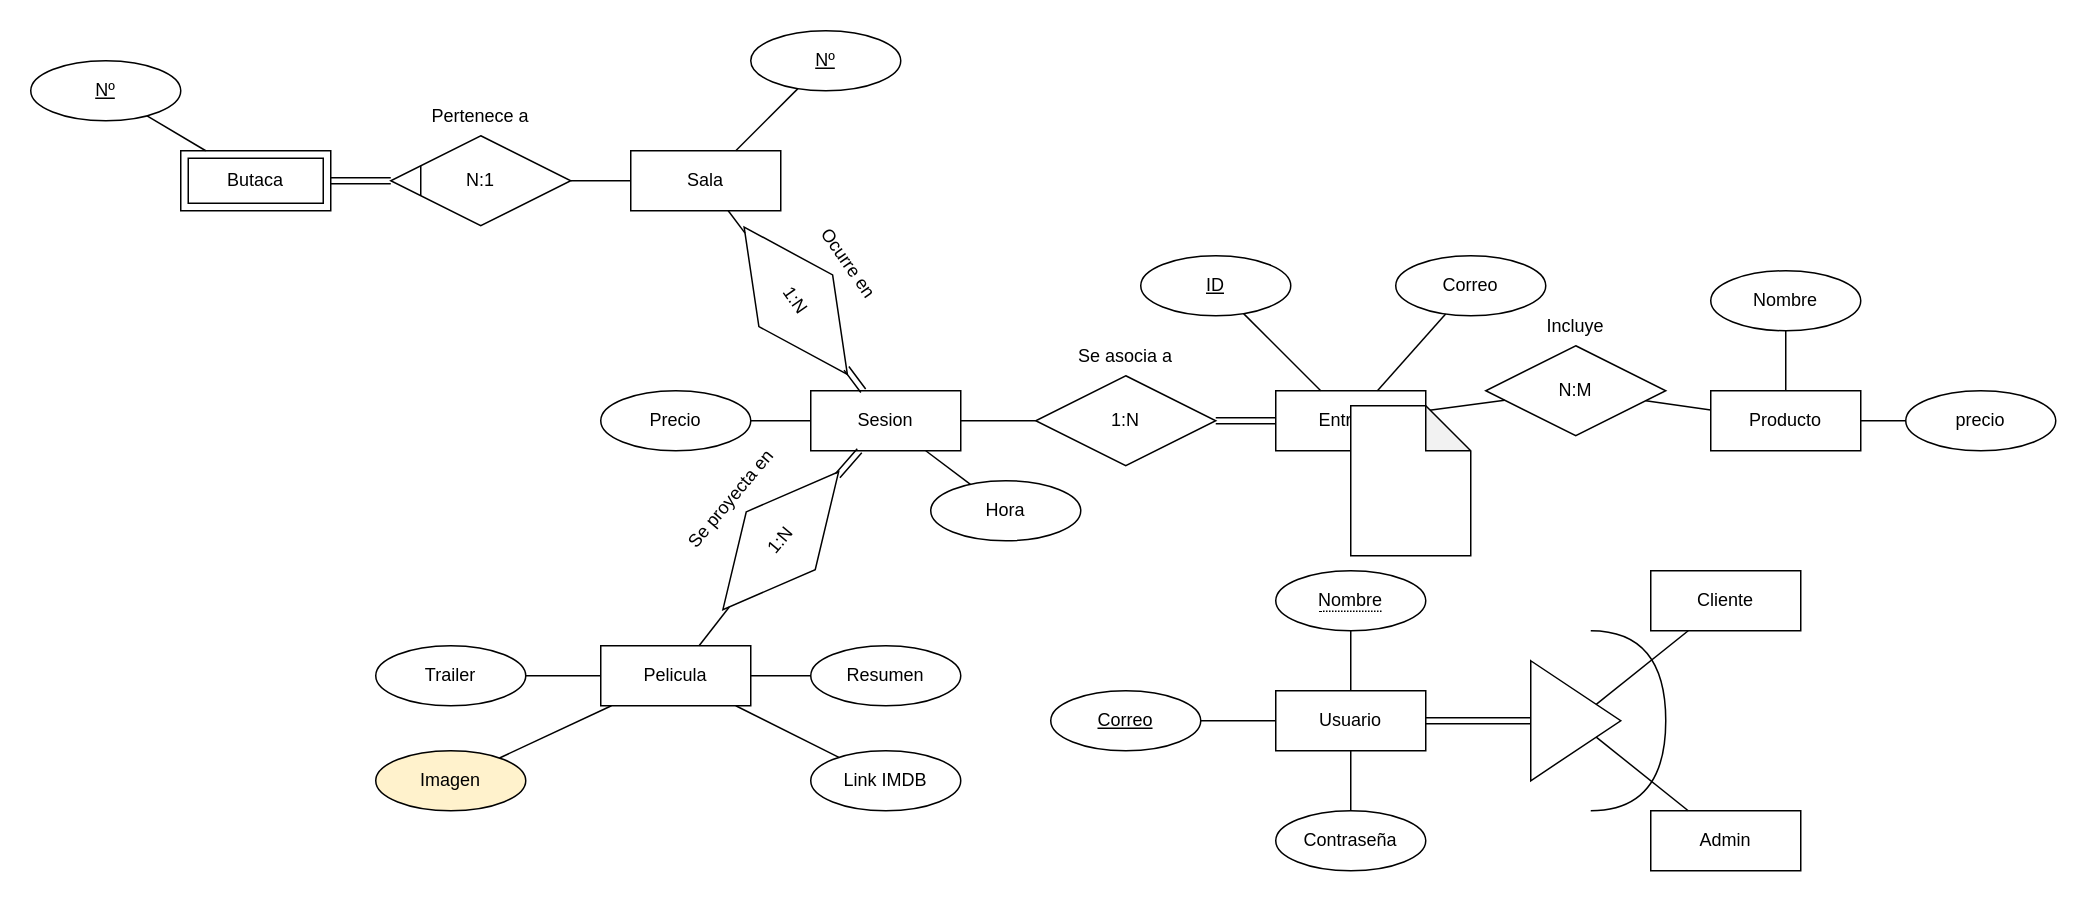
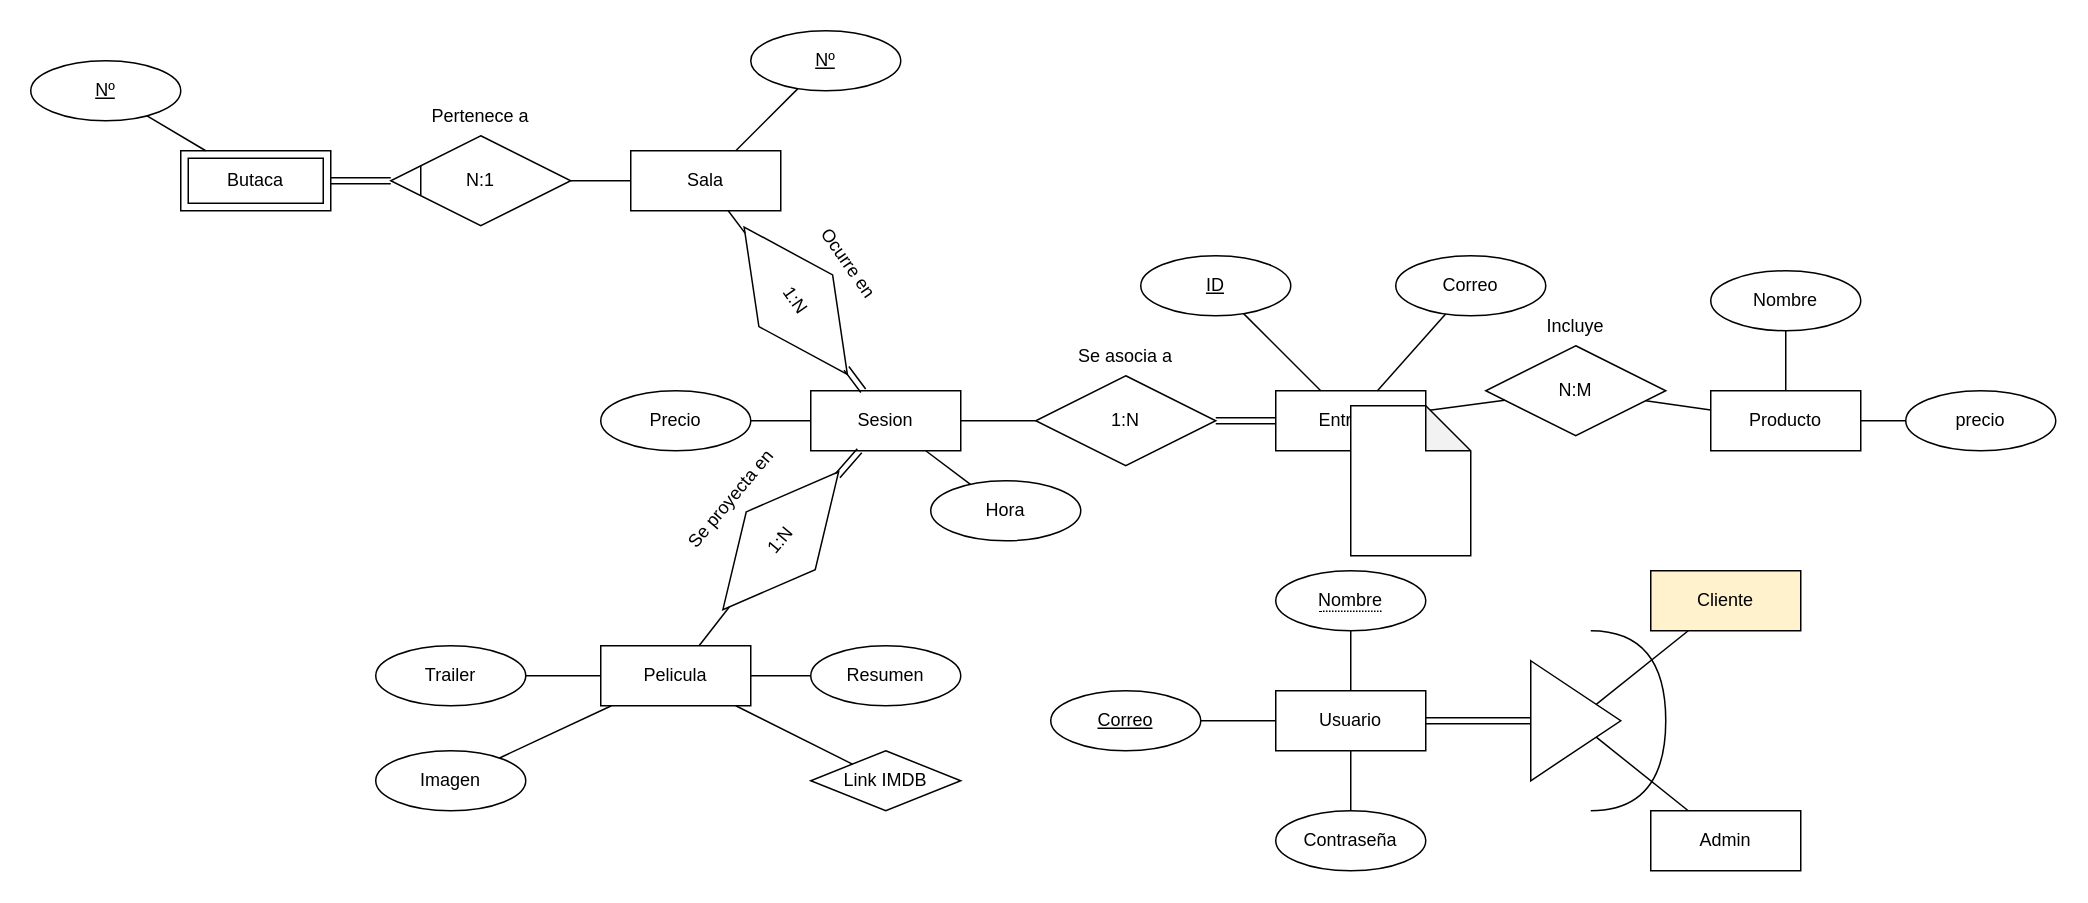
  <mxCell id="0" />
  <mxCell id="1" parent="0" />
  <mxCell id="2" value="Producto" style="whiteSpace=wrap;html=1;align=center;" vertex="1" parent="1"><mxGeometry x="1140" y="260" width="100" height="40" as="geometry" /></mxCell>
  <mxCell id="3" value="Sala" style="whiteSpace=wrap;html=1;align=center;" vertex="1" parent="1"><mxGeometry x="420" y="100" width="100" height="40" as="geometry" /></mxCell>
  <mxCell id="4" value="Pelicula" style="whiteSpace=wrap;html=1;align=center;" vertex="1" parent="1"><mxGeometry x="400" y="430" width="100" height="40" as="geometry" /></mxCell>
  <mxCell id="5" value="Entrada" style="whiteSpace=wrap;html=1;align=center;" vertex="1" parent="1"><mxGeometry x="850" y="260" width="100" height="40" as="geometry" /></mxCell>
  <mxCell id="6" value="Butaca" style="shape=ext;margin=3;double=1;whiteSpace=wrap;html=1;align=center;" vertex="1" parent="1"><mxGeometry x="120" y="100" width="100" height="40" as="geometry" /></mxCell>
  <mxCell id="7" value="" style="endArrow=none;html=1;rounded=0;" edge="1" parent="1" source="11" target="3"><mxGeometry relative="1" as="geometry"><mxPoint x="300" y="170" as="sourcePoint" /><mxPoint x="460" y="170" as="targetPoint" /></mxGeometry></mxCell>
  <mxCell id="8" value="Sesion" style="whiteSpace=wrap;html=1;align=center;" vertex="1" parent="1"><mxGeometry x="540" y="260" width="100" height="40" as="geometry" /></mxCell>
  <mxCell id="9" value="&lt;div&gt;Ocurre en&lt;/div&gt;&lt;div&gt;&lt;br&gt;&lt;/div&gt;&lt;div&gt;&lt;br&gt;&lt;/div&gt;&lt;div&gt;1:N&lt;/div&gt;&lt;div&gt;&lt;br&gt;&lt;/div&gt;&lt;div&gt;&lt;br&gt;&lt;/div&gt;&lt;div&gt;&lt;br&gt;&lt;/div&gt;" style="shape=rhombus;perimeter=rhombusPerimeter;whiteSpace=wrap;html=1;align=center;rotation=55;" vertex="1" parent="1"><mxGeometry x="470" y="170" width="120" height="60" as="geometry" /></mxCell>
  <mxCell id="10" value="" style="group" vertex="1" connectable="0" parent="1"><mxGeometry x="260" y="90" width="120" height="60" as="geometry" /></mxCell>
  <mxCell id="11" value="&lt;div&gt;Pertenece a&lt;/div&gt;&lt;div&gt;&lt;br&gt;&lt;/div&gt;&lt;div&gt;&lt;br&gt;&lt;/div&gt;&lt;div&gt;N:1&lt;/div&gt;&lt;div&gt;&lt;br&gt;&lt;/div&gt;&lt;div&gt;&lt;br&gt;&lt;/div&gt;&lt;div&gt;&lt;br&gt;&lt;/div&gt;" style="shape=rhombus;perimeter=rhombusPerimeter;whiteSpace=wrap;html=1;align=center;" vertex="1" parent="10"><mxGeometry width="120" height="60" as="geometry" /></mxCell>
  <mxCell id="12" value="" style="endArrow=none;html=1;rounded=0;" edge="1" parent="10"><mxGeometry relative="1" as="geometry"><mxPoint x="20" y="40" as="sourcePoint" /><mxPoint x="20" y="20" as="targetPoint" /></mxGeometry></mxCell>
  <mxCell id="13" value="" style="endArrow=none;html=1;rounded=0;" edge="1" parent="1" source="9" target="3"><mxGeometry relative="1" as="geometry"><mxPoint x="550" y="220" as="sourcePoint" /><mxPoint x="710" y="220" as="targetPoint" /></mxGeometry></mxCell>
  <mxCell id="14" value="&lt;div&gt;Se proyecta en&lt;/div&gt;&lt;div&gt;&lt;br&gt;&lt;/div&gt;&lt;div&gt;&lt;br&gt;&lt;/div&gt;&lt;div&gt;1:N&lt;/div&gt;&lt;div&gt;&lt;br&gt;&lt;/div&gt;&lt;div&gt;&lt;br&gt;&lt;/div&gt;&lt;div&gt;&lt;br&gt;&lt;/div&gt;" style="shape=rhombus;perimeter=rhombusPerimeter;whiteSpace=wrap;html=1;align=center;rotation=-50;" vertex="1" parent="1"><mxGeometry x="460" y="330" width="120" height="60" as="geometry" /></mxCell>
  <mxCell id="15" value="" style="endArrow=none;html=1;rounded=0;" edge="1" parent="1" source="14" target="4"><mxGeometry relative="1" as="geometry"><mxPoint x="630" y="430" as="sourcePoint" /><mxPoint x="655" y="470" as="targetPoint" /></mxGeometry></mxCell>
  <mxCell id="16" value="Se asocia a&lt;div&gt;&lt;br&gt;&lt;/div&gt;&lt;div&gt;&lt;br&gt;&lt;/div&gt;&lt;div&gt;1:N&lt;/div&gt;&lt;div&gt;&lt;br&gt;&lt;/div&gt;&lt;div&gt;&lt;br&gt;&lt;/div&gt;&lt;div&gt;&lt;br&gt;&lt;/div&gt;" style="shape=rhombus;perimeter=rhombusPerimeter;whiteSpace=wrap;html=1;align=center;" vertex="1" parent="1"><mxGeometry x="690" y="250" width="120" height="60" as="geometry" /></mxCell>
  <mxCell id="17" value="" style="endArrow=none;html=1;rounded=0;" edge="1" parent="1" source="8" target="16"><mxGeometry relative="1" as="geometry"><mxPoint x="590" y="300" as="sourcePoint" /><mxPoint x="750" y="300" as="targetPoint" /></mxGeometry></mxCell>
  <mxCell id="18" value="Incluye&lt;div&gt;&lt;br&gt;&lt;/div&gt;&lt;div&gt;&lt;br&gt;&lt;/div&gt;&lt;div&gt;N:M&lt;/div&gt;&lt;div&gt;&lt;br&gt;&lt;/div&gt;&lt;div&gt;&lt;br&gt;&lt;/div&gt;&lt;div&gt;&lt;br&gt;&lt;/div&gt;" style="shape=rhombus;perimeter=rhombusPerimeter;whiteSpace=wrap;html=1;align=center;" vertex="1" parent="1"><mxGeometry x="990" y="230" width="120" height="60" as="geometry" /></mxCell>
  <mxCell id="19" value="" style="endArrow=none;html=1;rounded=0;" edge="1" parent="1" source="5" target="18"><mxGeometry relative="1" as="geometry"><mxPoint x="930" y="140" as="sourcePoint" /><mxPoint x="1090" y="140" as="targetPoint" /></mxGeometry></mxCell>
  <mxCell id="20" value="" style="endArrow=none;html=1;rounded=0;" edge="1" parent="1" source="18" target="2"><mxGeometry relative="1" as="geometry"><mxPoint x="930" y="140" as="sourcePoint" /><mxPoint x="1090" y="140" as="targetPoint" /></mxGeometry></mxCell>
  <mxCell id="21" value="" style="shape=link;html=1;rounded=0;" edge="1" parent="1" source="16" target="5"><mxGeometry relative="1" as="geometry"><mxPoint x="830" y="320" as="sourcePoint" /><mxPoint x="990" y="320" as="targetPoint" /></mxGeometry></mxCell>
  <mxCell id="22" value="" style="resizable=0;html=1;whiteSpace=wrap;align=right;verticalAlign=bottom;" connectable="0" vertex="1" parent="21"><mxGeometry x="1" relative="1" as="geometry" /></mxCell>
  <mxCell id="23" value="Hora" style="ellipse;whiteSpace=wrap;html=1;align=center;" vertex="1" parent="1"><mxGeometry x="620" y="320" width="100" height="40" as="geometry" /></mxCell>
  <mxCell id="24" value="" style="endArrow=none;html=1;rounded=0;" edge="1" parent="1" source="8" target="23"><mxGeometry relative="1" as="geometry"><mxPoint x="680" y="290" as="sourcePoint" /><mxPoint x="840" y="290" as="targetPoint" /></mxGeometry></mxCell>
  <mxCell id="25" value="" style="shape=link;html=1;rounded=0;" edge="1" parent="1" source="9" target="8"><mxGeometry relative="1" as="geometry"><mxPoint x="820" y="290" as="sourcePoint" /><mxPoint x="860" y="290" as="targetPoint" /></mxGeometry></mxCell>
  <mxCell id="26" value="" style="resizable=0;html=1;whiteSpace=wrap;align=right;verticalAlign=bottom;" connectable="0" vertex="1" parent="25"><mxGeometry x="1" relative="1" as="geometry" /></mxCell>
  <mxCell id="27" value="" style="shape=link;html=1;rounded=0;" edge="1" parent="1" source="8" target="14"><mxGeometry relative="1" as="geometry"><mxPoint x="830" y="300" as="sourcePoint" /><mxPoint x="870" y="300" as="targetPoint" /></mxGeometry></mxCell>
  <mxCell id="28" value="" style="resizable=0;html=1;whiteSpace=wrap;align=right;verticalAlign=bottom;" connectable="0" vertex="1" parent="27"><mxGeometry x="1" relative="1" as="geometry" /></mxCell>
  <mxCell id="29" value="precio" style="ellipse;whiteSpace=wrap;html=1;align=center;" vertex="1" parent="1"><mxGeometry x="1270" y="260" width="100" height="40" as="geometry" /></mxCell>
  <mxCell id="30" value="Nombre" style="ellipse;whiteSpace=wrap;html=1;align=center;" vertex="1" parent="1"><mxGeometry x="1140" y="180" width="100" height="40" as="geometry" /></mxCell>
  <mxCell id="31" value="Correo" style="ellipse;whiteSpace=wrap;html=1;align=center;" vertex="1" parent="1"><mxGeometry x="930" y="170" width="100" height="40" as="geometry" /></mxCell>
  <mxCell id="32" value="ID" style="ellipse;whiteSpace=wrap;html=1;align=center;fontStyle=4;" vertex="1" parent="1"><mxGeometry x="760" y="170" width="100" height="40" as="geometry" /></mxCell>
  <mxCell id="33" value="Resumen" style="ellipse;whiteSpace=wrap;html=1;align=center;" vertex="1" parent="1"><mxGeometry x="540" y="430" width="100" height="40" as="geometry" /></mxCell>
  <mxCell id="34" value="Precio" style="ellipse;whiteSpace=wrap;html=1;align=center;" vertex="1" parent="1"><mxGeometry x="400" y="260" width="100" height="40" as="geometry" /></mxCell>
  <mxCell id="35" value="" style="endArrow=none;html=1;rounded=0;" edge="1" parent="1" source="34" target="8"><mxGeometry relative="1" as="geometry"><mxPoint x="600" y="250" as="sourcePoint" /><mxPoint x="760" y="250" as="targetPoint" /></mxGeometry></mxCell>
  <mxCell id="36" value="Nº" style="ellipse;whiteSpace=wrap;html=1;align=center;fontStyle=4;" vertex="1" parent="1"><mxGeometry x="500" y="20" width="100" height="40" as="geometry" /></mxCell>
  <mxCell id="37" value="" style="endArrow=none;html=1;rounded=0;" edge="1" parent="1" source="36" target="3"><mxGeometry relative="1" as="geometry"><mxPoint x="600" y="120" as="sourcePoint" /><mxPoint x="760" y="120" as="targetPoint" /></mxGeometry></mxCell>
  <mxCell id="38" value="" style="endArrow=none;html=1;rounded=0;" edge="1" parent="1" source="5" target="32"><mxGeometry relative="1" as="geometry"><mxPoint x="600" y="250" as="sourcePoint" /><mxPoint x="760" y="250" as="targetPoint" /></mxGeometry></mxCell>
  <mxCell id="39" value="" style="endArrow=none;html=1;rounded=0;" edge="1" parent="1" source="5" target="31"><mxGeometry relative="1" as="geometry"><mxPoint x="600" y="250" as="sourcePoint" /><mxPoint x="760" y="250" as="targetPoint" /></mxGeometry></mxCell>
  <mxCell id="40" value="" style="endArrow=none;html=1;rounded=0;" edge="1" parent="1" source="4" target="33"><mxGeometry relative="1" as="geometry"><mxPoint x="600" y="390" as="sourcePoint" /><mxPoint x="760" y="390" as="targetPoint" /></mxGeometry></mxCell>
  <mxCell id="41" value="Nº" style="ellipse;whiteSpace=wrap;html=1;align=center;fontStyle=4;" vertex="1" parent="1"><mxGeometry x="20" y="40" width="100" height="40" as="geometry" /></mxCell>
  <mxCell id="42" value="" style="endArrow=none;html=1;rounded=0;" edge="1" parent="1" source="41" target="6"><mxGeometry relative="1" as="geometry"><mxPoint x="90" y="120" as="sourcePoint" /><mxPoint x="250" y="120" as="targetPoint" /></mxGeometry></mxCell>
  <mxCell id="43" value="Trailer" style="ellipse;whiteSpace=wrap;html=1;align=center;" vertex="1" parent="1"><mxGeometry x="250" y="430" width="100" height="40" as="geometry" /></mxCell>
  <mxCell id="44" value="" style="endArrow=none;html=1;rounded=0;" edge="1" parent="1" source="43" target="4"><mxGeometry relative="1" as="geometry"><mxPoint x="620" y="390" as="sourcePoint" /><mxPoint x="780" y="390" as="targetPoint" /></mxGeometry></mxCell>
- <mxCell id="45" value="Imagen" style="ellipse;whiteSpace=wrap;html=1;align=center;fillColor=#fff2cc;" vertex="1" parent="1"><mxGeometry x="250" y="500" width="100" height="40" as="geometry" /></mxCell>
- <mxCell id="46" value="Link IMDB" style="ellipse;whiteSpace=wrap;html=1;align=center;" vertex="1" parent="1"><mxGeometry x="540" y="500" width="100" height="40" as="geometry" /></mxCell>
+ <mxCell id="45" value="Imagen" style="ellipse;whiteSpace=wrap;html=1;align=center;" vertex="1" parent="1"><mxGeometry x="250" y="500" width="100" height="40" as="geometry" /></mxCell>
+ <mxCell id="46" value="Link IMDB" style="rhombus;whiteSpace=wrap;html=1;align=center;" vertex="1" parent="1"><mxGeometry x="540" y="500" width="100" height="40" as="geometry" /></mxCell>
  <mxCell id="47" value="" style="endArrow=none;html=1;rounded=0;" edge="1" parent="1" source="4" target="45"><mxGeometry relative="1" as="geometry"><mxPoint x="620" y="390" as="sourcePoint" /><mxPoint x="780" y="390" as="targetPoint" /></mxGeometry></mxCell>
  <mxCell id="48" value="" style="endArrow=none;html=1;rounded=0;" edge="1" parent="1" source="4" target="46"><mxGeometry relative="1" as="geometry"><mxPoint x="620" y="390" as="sourcePoint" /><mxPoint x="780" y="390" as="targetPoint" /></mxGeometry></mxCell>
  <mxCell id="49" value="Usuario" style="whiteSpace=wrap;html=1;align=center;" vertex="1" parent="1"><mxGeometry x="850" y="460" width="100" height="40" as="geometry" /></mxCell>
  <mxCell id="50" value="Contraseña" style="ellipse;whiteSpace=wrap;html=1;align=center;" vertex="1" parent="1"><mxGeometry x="850" y="540" width="100" height="40" as="geometry" /></mxCell>
  <mxCell id="51" value="" style="endArrow=none;html=1;rounded=0;" edge="1" parent="1" source="49" target="50"><mxGeometry relative="1" as="geometry"><mxPoint x="850" y="390" as="sourcePoint" /><mxPoint x="1010" y="390" as="targetPoint" /></mxGeometry></mxCell>
  <mxCell id="52" value="Correo" style="ellipse;whiteSpace=wrap;html=1;align=center;fontStyle=4;" vertex="1" parent="1"><mxGeometry x="700" y="460" width="100" height="40" as="geometry" /></mxCell>
  <mxCell id="53" value="" style="endArrow=none;html=1;rounded=0;" edge="1" parent="1" source="49" target="52"><mxGeometry relative="1" as="geometry"><mxPoint x="850" y="390" as="sourcePoint" /><mxPoint x="1010" y="390" as="targetPoint" /></mxGeometry></mxCell>
  <mxCell id="54" value="&lt;span style=&quot;border-bottom: 1px dotted&quot;&gt;Nombre&lt;/span&gt;" style="ellipse;whiteSpace=wrap;html=1;align=center;" vertex="1" parent="1"><mxGeometry x="850" y="380" width="100" height="40" as="geometry" /></mxCell>
  <mxCell id="55" value="" style="endArrow=none;html=1;rounded=0;" edge="1" parent="1" source="49" target="54"><mxGeometry relative="1" as="geometry"><mxPoint x="850" y="390" as="sourcePoint" /><mxPoint x="1010" y="390" as="targetPoint" /></mxGeometry></mxCell>
  <mxCell id="56" value="" style="endArrow=none;html=1;rounded=0;" edge="1" parent="1" source="29" target="2"><mxGeometry relative="1" as="geometry"><mxPoint x="1000" y="390" as="sourcePoint" /><mxPoint x="1160" y="390" as="targetPoint" /></mxGeometry></mxCell>
  <mxCell id="57" value="" style="endArrow=none;html=1;rounded=0;" edge="1" parent="1" source="30" target="2"><mxGeometry relative="1" as="geometry"><mxPoint x="1000" y="390" as="sourcePoint" /><mxPoint x="1160" y="390" as="targetPoint" /></mxGeometry></mxCell>
  <mxCell id="58" value="" style="shape=link;html=1;rounded=0;" edge="1" parent="1" source="6" target="11"><mxGeometry relative="1" as="geometry"><mxPoint x="530" y="120" as="sourcePoint" /><mxPoint x="690" y="120" as="targetPoint" /></mxGeometry></mxCell>
  <mxCell id="59" value="" style="resizable=0;html=1;whiteSpace=wrap;align=right;verticalAlign=bottom;" connectable="0" vertex="1" parent="58"><mxGeometry x="1" relative="1" as="geometry" /></mxCell>
  <mxCell id="60" value="Admin" style="whiteSpace=wrap;html=1;align=center;" vertex="1" parent="1"><mxGeometry x="1100" y="540" width="100" height="40" as="geometry" /></mxCell>
- <mxCell id="61" value="Cliente" style="whiteSpace=wrap;html=1;align=center;" vertex="1" parent="1"><mxGeometry x="1100" y="380" width="100" height="40" as="geometry" /></mxCell>
+ <mxCell id="61" value="Cliente" style="whiteSpace=wrap;html=1;align=center;fillColor=#fff2cc;" vertex="1" parent="1"><mxGeometry x="1100" y="380" width="100" height="40" as="geometry" /></mxCell>
  <mxCell id="62" value="" style="triangle;whiteSpace=wrap;html=1;" vertex="1" parent="1"><mxGeometry x="1020" y="440" width="60" height="80" as="geometry" /></mxCell>
  <mxCell id="63" value="" style="endArrow=none;html=1;rounded=0;" edge="1" parent="1" source="62" target="61"><mxGeometry relative="1" as="geometry"><mxPoint x="1040" y="470" as="sourcePoint" /><mxPoint x="1200" y="470" as="targetPoint" /></mxGeometry></mxCell>
  <mxCell id="64" value="" style="endArrow=none;html=1;rounded=0;" edge="1" parent="1" source="62" target="60"><mxGeometry relative="1" as="geometry"><mxPoint x="1040" y="480" as="sourcePoint" /><mxPoint x="1200" y="470" as="targetPoint" /></mxGeometry></mxCell>
  <mxCell id="65" value="" style="endArrow=none;html=1;rounded=0;edgeStyle=orthogonalEdgeStyle;curved=1;" edge="1" parent="1"><mxGeometry width="50" height="50" relative="1" as="geometry"><mxPoint x="1060" y="540" as="sourcePoint" /><mxPoint x="1060" y="420" as="targetPoint" /><Array as="points"><mxPoint x="1110" y="540" /><mxPoint x="1110" y="420" /></Array></mxGeometry></mxCell>
  <mxCell id="66" value="" style="shape=link;html=1;rounded=0;" edge="1" parent="1" source="49" target="62"><mxGeometry relative="1" as="geometry"><mxPoint x="920" y="450" as="sourcePoint" /><mxPoint x="1080" y="450" as="targetPoint" /></mxGeometry></mxCell>
  <mxCell id="67" value="" style="resizable=0;html=1;whiteSpace=wrap;align=right;verticalAlign=bottom;" connectable="0" vertex="1" parent="66"><mxGeometry x="1" relative="1" as="geometry" /></mxCell>
  <mxCell id="68" value="" style="shape=note;whiteSpace=wrap;html=1;backgroundOutline=1;darkOpacity=0.05;" vertex="1" parent="1"><mxGeometry x="900" y="270" width="80" height="100" as="geometry" /></mxCell>
